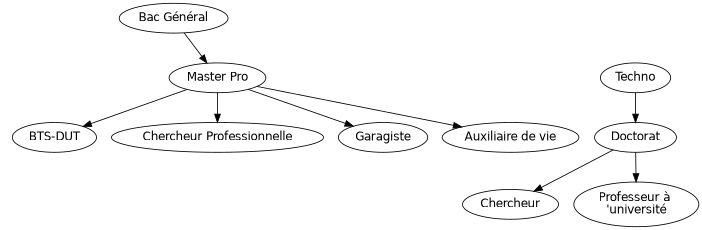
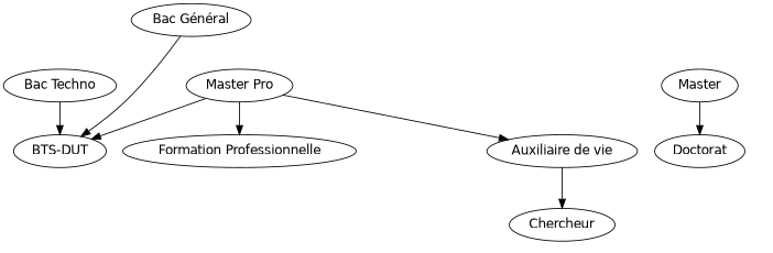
  digraph {
    fontname="DejaVu Sans"
    node [fontname="DejaVu Sans"]
    edge [fontname="DejaVu Sans"]
    n1 [label="Master Pro"]
    "BTS\-DUT"
-   "Formation\ Professionnelle" [label="Chercheur Professionnelle"]
-   Garagiste
+   "Formation\ Professionnelle"
    "Auxiliaire\ de\ vie"
+   "Bac\ Techno"
    "Bac\ Général"
-   Master [label=Techno]
+   Master
    Doctorat
    Chercheur
-   "Professeur\ à \l'université"
    n1 -> "BTS\-DUT"
    n1 -> "Formation\ Professionnelle"
-   n1 -> Garagiste
    n1 -> "Auxiliaire\ de\ vie"
-   "Bac\ Général" -> n1
+   "Bac\ Techno" -> "BTS\-DUT"
+   "Bac\ Général" -> "BTS\-DUT"
    Master -> Doctorat
-   Doctorat -> Chercheur
-   Doctorat -> "Professeur\ à \l'université"
+   "Auxiliaire\ de\ vie" -> Chercheur
  }
